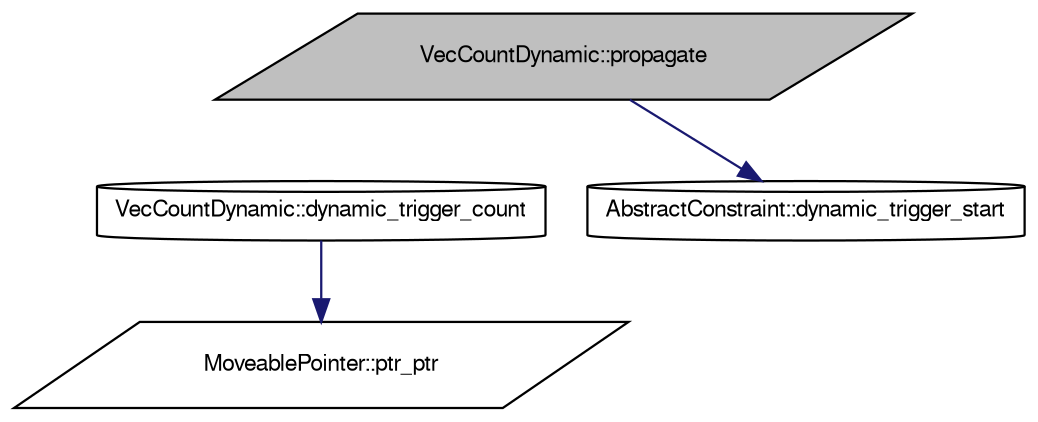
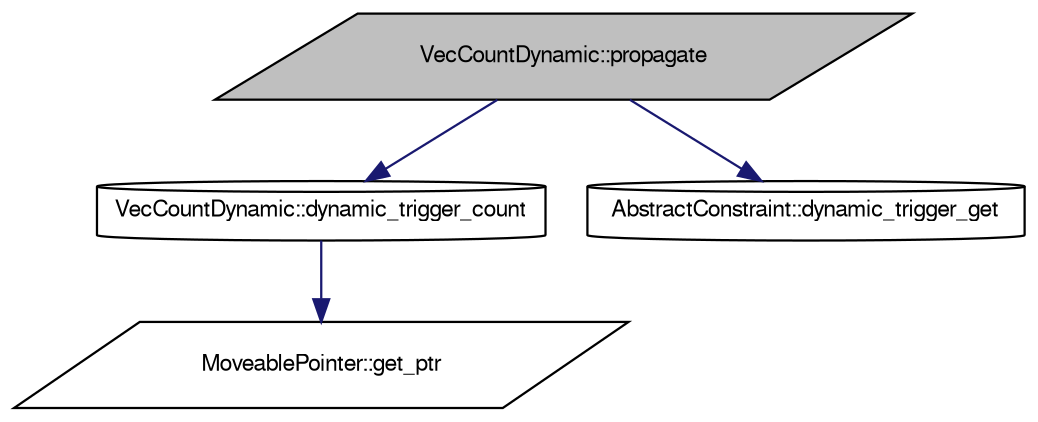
  digraph {
    rankdir=TB
    node [color=black fillcolor=white fontname=FreeSans fontsize=10 shape=parallelogram style=filled]
    edge [color=midnightblue fontname=FreeSans fontsize=10 labelfontname=FreeSans labelfontsize=10 style=solid]
    n1 [fillcolor=grey75 fontcolor=black height=0.2 label="VecCountDynamic::propagate" width=0.4]
    n2 [height=0.2 label="VecCountDynamic::dynamic_trigger_count" shape=cylinder width=0.4]
-   n3 [height=0.2 label="AbstractConstraint::dynamic_trigger_start" shape=cylinder width=0.4]
-   n4 [height=0.2 label="MoveablePointer::ptr_ptr" width=0.4]
+   n3 [height=0.2 label="AbstractConstraint::dynamic_trigger_get" shape=cylinder width=0.4]
+   n4 [height=0.2 label="MoveablePointer::get_ptr" width=0.4]
+   n1 -> n2
    n1 -> n3
    n2 -> n4
  }
